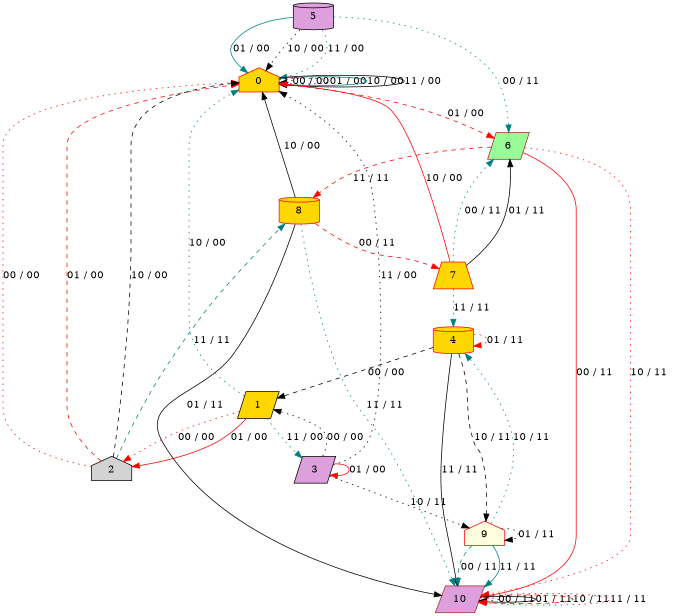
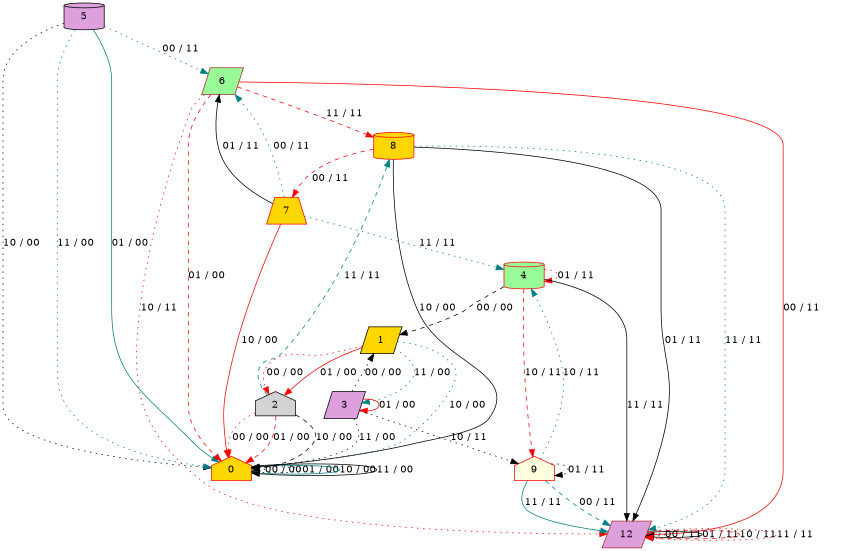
  digraph {
    node [color=red fillcolor=gold shape=parallelogram style=filled]
    edge [color=black style=dotted]
    5 [color=black fillcolor=plum shape=cylinder]
    0 [shape=house]
    6 [color=brown fillcolor=palegreen]
    7 [shape=trapezium]
-   4 [shape=cylinder]
+   4 [fillcolor=palegreen shape=cylinder]
    1 [color=black]
    2 [color=black fillcolor=lightgrey shape=house]
    3 [color=black fillcolor=plum]
    8 [shape=cylinder]
    9 [fillcolor=lightyellow shape=house]
-   10 [color=brown fillcolor=plum]
+   10 [color=brown fillcolor=plum label=12]
    5 -> 0 [color=teal label="01 / 00" style=solid]
    5 -> 0 [label="10 / 00"]
    5 -> 0 [color=teal label="11 / 00"]
    5 -> 6 [color=teal label="00 / 11"]
    0 -> 0 [label="00 / 00"]
    0 -> 0 [label="01 / 00"]
    0 -> 0 [color=teal label="10 / 00" style=solid]
    0 -> 0 [label="11 / 00" style=solid]
-   0 -> 6 [color=red label="01 / 00" style=dashed]
+   6 -> 0 [color=red label="01 / 00" style=dashed]
    6 -> 8 [color=red label="11 / 11" style=dashed]
    6 -> 10 [color=red label="00 / 11" style=solid]
    6 -> 10 [color=red label="10 / 11"]
    7 -> 0 [color=red label="10 / 00" style=solid]
    7 -> 6 [color=teal label="00 / 11"]
    7 -> 6 [label="01 / 11" style=solid]
    7 -> 4 [color=teal label="11 / 11"]
    4 -> 4 [color=red label="01 / 11"]
    4 -> 1 [label="00 / 00" style=dashed]
-   4 -> 9 [label="10 / 11" style=dashed]
+   4 -> 9 [color=red label="10 / 11" style=dashed]
    4 -> 10 [label="11 / 11" style=solid]
    1 -> 0 [color=teal label="10 / 00"]
    1 -> 2 [color=red label="00 / 00"]
    1 -> 2 [color=red label="01 / 00" style=solid]
    1 -> 3 [color=teal label="11 / 00"]
    2 -> 0 [color=red label="00 / 00"]
    2 -> 0 [color=red label="01 / 00" style=dashed]
    2 -> 0 [label="10 / 00" style=dashed]
    2 -> 8 [color=teal label="11 / 11" style=dashed]
    3 -> 0 [label="11 / 00"]
    3 -> 1 [label="00 / 00"]
    3 -> 3 [color=red label="01 / 00" style=solid]
    3 -> 9 [label="10 / 11"]
    8 -> 0 [label="10 / 00" style=solid]
    8 -> 7 [color=red label="00 / 11" style=dashed]
    8 -> 10 [label="01 / 11" style=solid]
    8 -> 10 [color=teal label="11 / 11"]
    9 -> 4 [color=teal label="10 / 11"]
    9 -> 9 [label="01 / 11"]
    9 -> 10 [color=teal label="00 / 11" style=dashed]
    9 -> 10 [color=teal label="11 / 11" style=solid]
    10 -> 10 [label="00 / 11"]
    10 -> 10 [label="01 / 11" style=solid]
    10 -> 10 [color=red label="10 / 11" style=dashed]
    10 -> 10 [color=red label="11 / 11"]
  }
